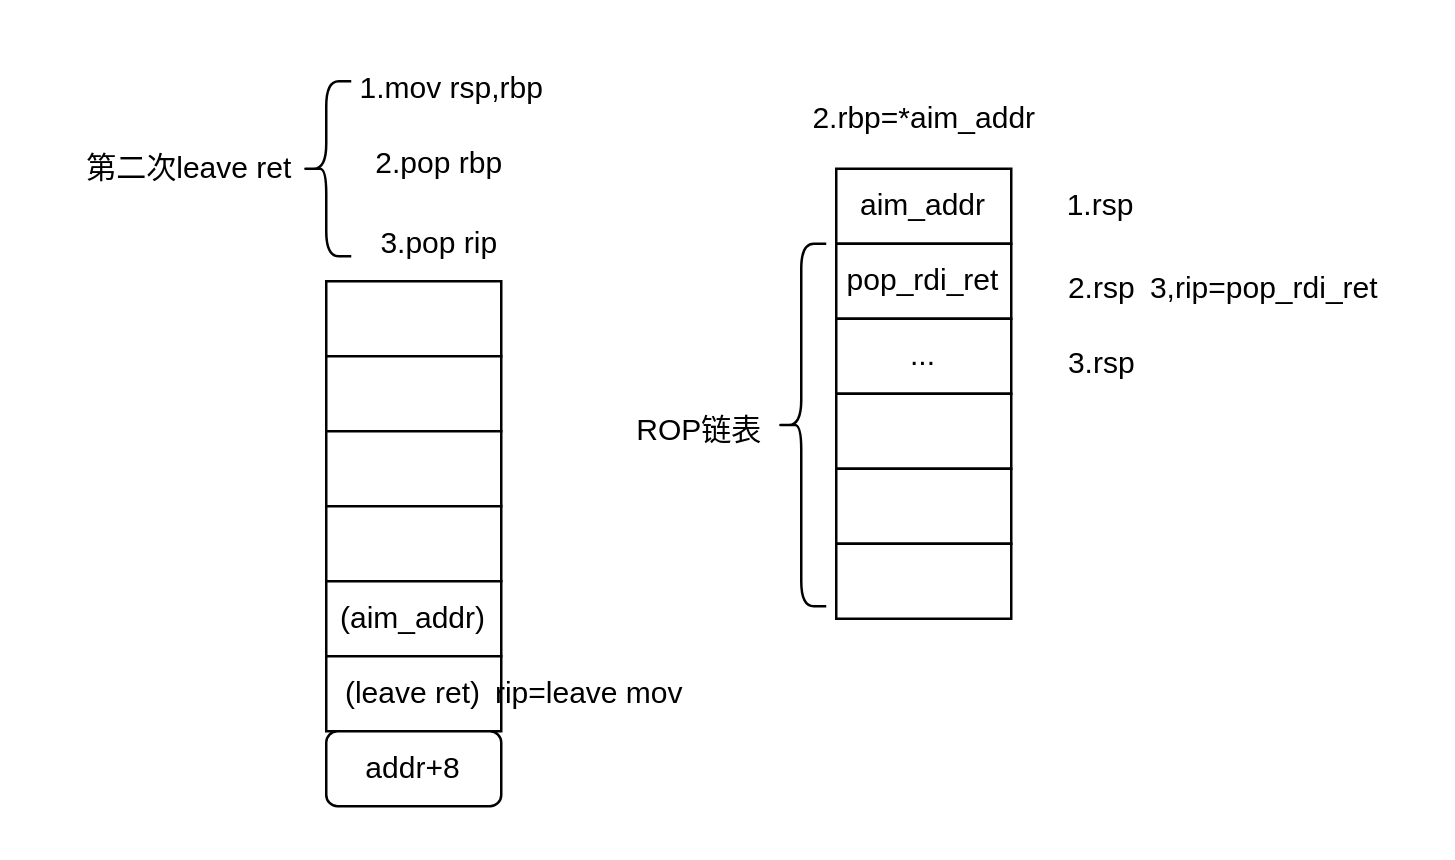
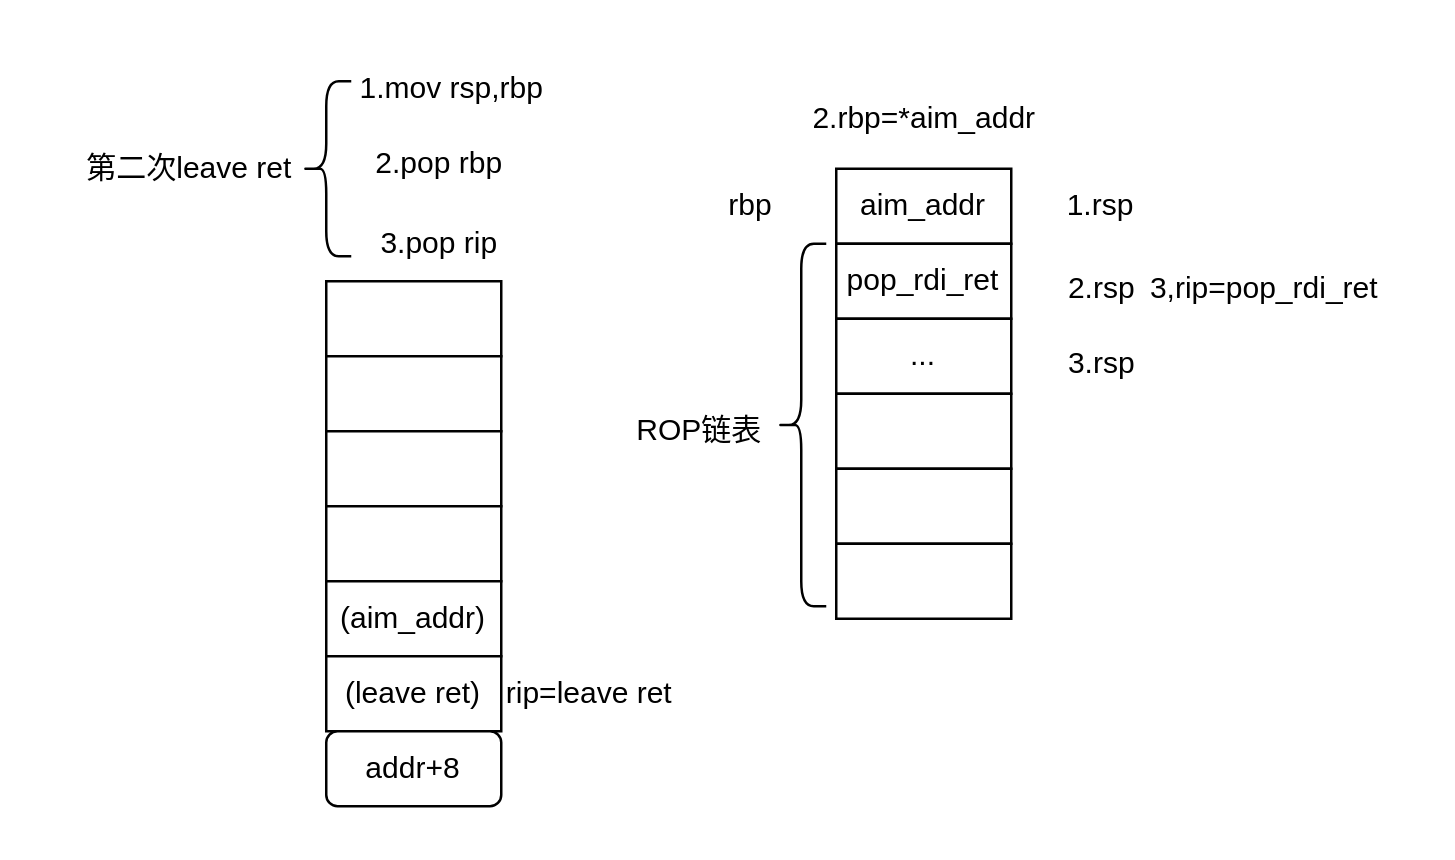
  <mxCell id="0" />
  <mxCell id="1" parent="0" />
  <mxCell id="2" value="" style="rounded=0;whiteSpace=wrap;html=1;" vertex="1" parent="1"><mxGeometry x="130" y="112" width="70" height="30" as="geometry" /></mxCell>
  <mxCell id="3" value="" style="rounded=0;whiteSpace=wrap;html=1;" vertex="1" parent="1"><mxGeometry x="130" y="142" width="70" height="30" as="geometry" /></mxCell>
  <mxCell id="4" value="" style="rounded=0;whiteSpace=wrap;html=1;" vertex="1" parent="1"><mxGeometry x="130" y="172" width="70" height="30" as="geometry" /></mxCell>
  <mxCell id="5" value="" style="rounded=0;whiteSpace=wrap;html=1;" vertex="1" parent="1"><mxGeometry x="130" y="202" width="70" height="30" as="geometry" /></mxCell>
  <mxCell id="6" value="(aim_addr)" style="rounded=0;whiteSpace=wrap;html=1;" vertex="1" parent="1"><mxGeometry x="130" y="232" width="70" height="30" as="geometry" /></mxCell>
  <mxCell id="7" value="(leave ret)" style="rounded=0;whiteSpace=wrap;html=1;" vertex="1" parent="1"><mxGeometry x="130" y="262" width="70" height="30" as="geometry" /></mxCell>
  <mxCell id="8" value="aim_addr" style="rounded=0;whiteSpace=wrap;html=1;" vertex="1" parent="1"><mxGeometry x="334" y="67" width="70" height="30" as="geometry" /></mxCell>
  <mxCell id="9" value="pop_rdi_ret" style="rounded=0;whiteSpace=wrap;html=1;" vertex="1" parent="1"><mxGeometry x="334" y="97" width="70" height="30" as="geometry" /></mxCell>
  <mxCell id="10" value="..." style="rounded=0;whiteSpace=wrap;html=1;" vertex="1" parent="1"><mxGeometry x="334" y="127" width="70" height="30" as="geometry" /></mxCell>
  <mxCell id="11" value="" style="rounded=0;whiteSpace=wrap;html=1;" vertex="1" parent="1"><mxGeometry x="334" y="157" width="70" height="30" as="geometry" /></mxCell>
  <mxCell id="12" value="" style="rounded=0;whiteSpace=wrap;html=1;" vertex="1" parent="1"><mxGeometry x="334" y="187" width="70" height="30" as="geometry" /></mxCell>
  <mxCell id="13" value="" style="rounded=0;whiteSpace=wrap;html=1;" vertex="1" parent="1"><mxGeometry x="334" y="217" width="70" height="30" as="geometry" /></mxCell>
  <mxCell id="14" value="第二次leave ret" style="text;html=1;align=center;verticalAlign=middle;resizable=0;points=[];autosize=1;strokeColor=none;fillColor=none;" vertex="1" parent="1"><mxGeometry x="20" y="52" width="110" height="30" as="geometry" /></mxCell>
  <mxCell id="15" value="" style="shape=curlyBracket;whiteSpace=wrap;html=1;rounded=1;labelPosition=left;verticalLabelPosition=middle;align=right;verticalAlign=middle;" vertex="1" parent="1"><mxGeometry x="120" y="32" width="20" height="70" as="geometry" /></mxCell>
  <mxCell id="16" value="1.mov rsp,rbp" style="text;html=1;align=center;verticalAlign=middle;resizable=0;points=[];autosize=1;strokeColor=none;fillColor=none;" vertex="1" parent="1"><mxGeometry x="130" y="20" width="100" height="30" as="geometry" /></mxCell>
  <mxCell id="17" value="2.pop rbp" style="text;html=1;align=center;verticalAlign=middle;resizable=0;points=[];autosize=1;strokeColor=none;fillColor=none;" vertex="1" parent="1"><mxGeometry x="140" y="50" width="70" height="30" as="geometry" /></mxCell>
  <mxCell id="18" value="3.pop rip" style="text;html=1;align=center;verticalAlign=middle;resizable=0;points=[];autosize=1;strokeColor=none;fillColor=none;" vertex="1" parent="1"><mxGeometry x="140" y="82" width="70" height="30" as="geometry" /></mxCell>
+ <mxCell id="19" value="rbp" style="text;html=1;align=center;verticalAlign=middle;whiteSpace=wrap;rounded=0;" vertex="1" parent="1"><mxGeometry x="270" y="67" width="60" height="30" as="geometry" /></mxCell>
  <mxCell id="20" value="addr+8" style="whiteSpace=wrap;html=1;rounded=1;" vertex="1" parent="1"><mxGeometry x="130" y="292" width="70" height="30" as="geometry" /></mxCell>
  <mxCell id="21" value="1.rsp" style="text;html=1;align=center;verticalAlign=middle;whiteSpace=wrap;rounded=0;" vertex="1" parent="1"><mxGeometry x="410" y="67" width="60" height="30" as="geometry" /></mxCell>
- <mxCell id="22" value="rip=leave mov" style="text;html=1;align=center;verticalAlign=middle;resizable=0;points=[];autosize=1;strokeColor=none;fillColor=none;" vertex="1" parent="1"><mxGeometry x="190" y="262" width="90" height="30" as="geometry" /></mxCell>
+ <mxCell id="22" value="rip=leave ret" style="text;html=1;align=center;verticalAlign=middle;resizable=0;points=[];autosize=1;strokeColor=none;fillColor=none;" vertex="1" parent="1"><mxGeometry x="190" y="262" width="90" height="30" as="geometry" /></mxCell>
  <mxCell id="23" value="2.rbp=*aim_addr" style="text;html=1;align=center;verticalAlign=middle;resizable=0;points=[];autosize=1;strokeColor=none;fillColor=none;" vertex="1" parent="1"><mxGeometry x="314" y="32" width="110" height="30" as="geometry" /></mxCell>
  <mxCell id="24" value="2.rsp" style="text;html=1;align=center;verticalAlign=middle;resizable=0;points=[];autosize=1;strokeColor=none;fillColor=none;" vertex="1" parent="1"><mxGeometry x="415" y="100" width="50" height="30" as="geometry" /></mxCell>
  <mxCell id="25" value="" style="shape=curlyBracket;whiteSpace=wrap;html=1;rounded=1;labelPosition=left;verticalLabelPosition=middle;align=right;verticalAlign=middle;" vertex="1" parent="1"><mxGeometry x="310" y="97" width="20" height="145" as="geometry" /></mxCell>
  <mxCell id="26" value="ROP链表" style="text;html=1;align=center;verticalAlign=middle;resizable=0;points=[];autosize=1;strokeColor=none;fillColor=none;" vertex="1" parent="1"><mxGeometry x="244" y="157" width="70" height="30" as="geometry" /></mxCell>
  <mxCell id="27" value="3.rsp" style="text;html=1;align=center;verticalAlign=middle;resizable=0;points=[];autosize=1;strokeColor=none;fillColor=none;" vertex="1" parent="1"><mxGeometry x="415" y="130" width="50" height="30" as="geometry" /></mxCell>
  <mxCell id="28" value="3,rip=pop_rdi_ret" style="text;html=1;align=center;verticalAlign=middle;resizable=0;points=[];autosize=1;strokeColor=none;fillColor=none;" vertex="1" parent="1"><mxGeometry x="450" y="100" width="110" height="30" as="geometry" /></mxCell>
